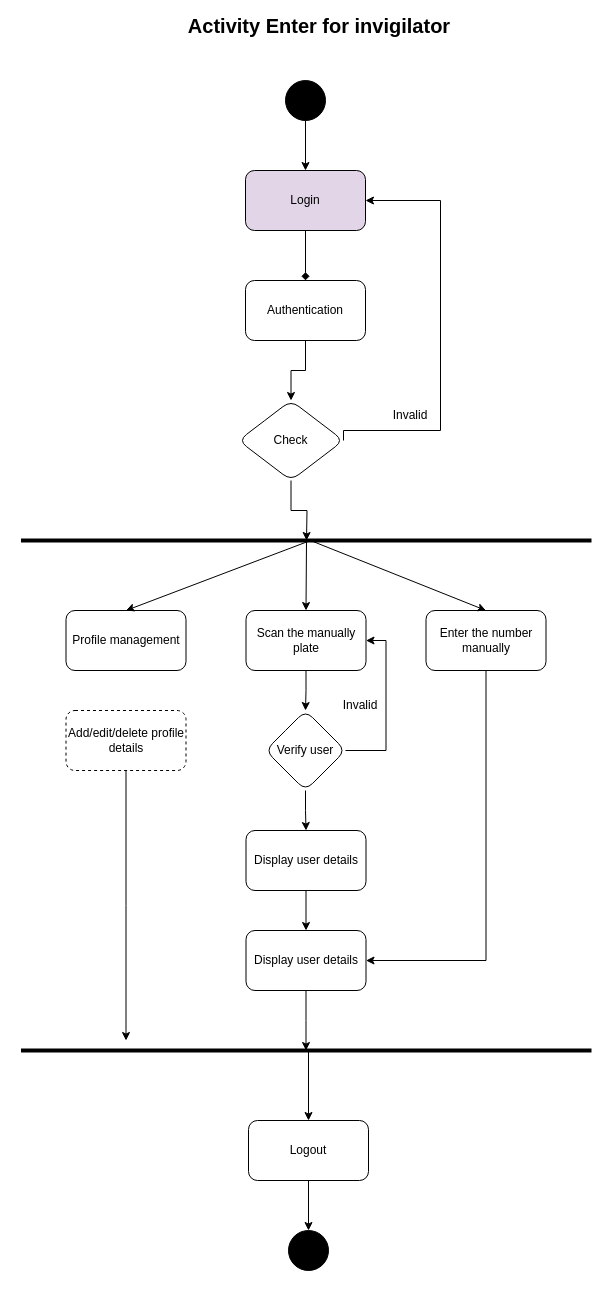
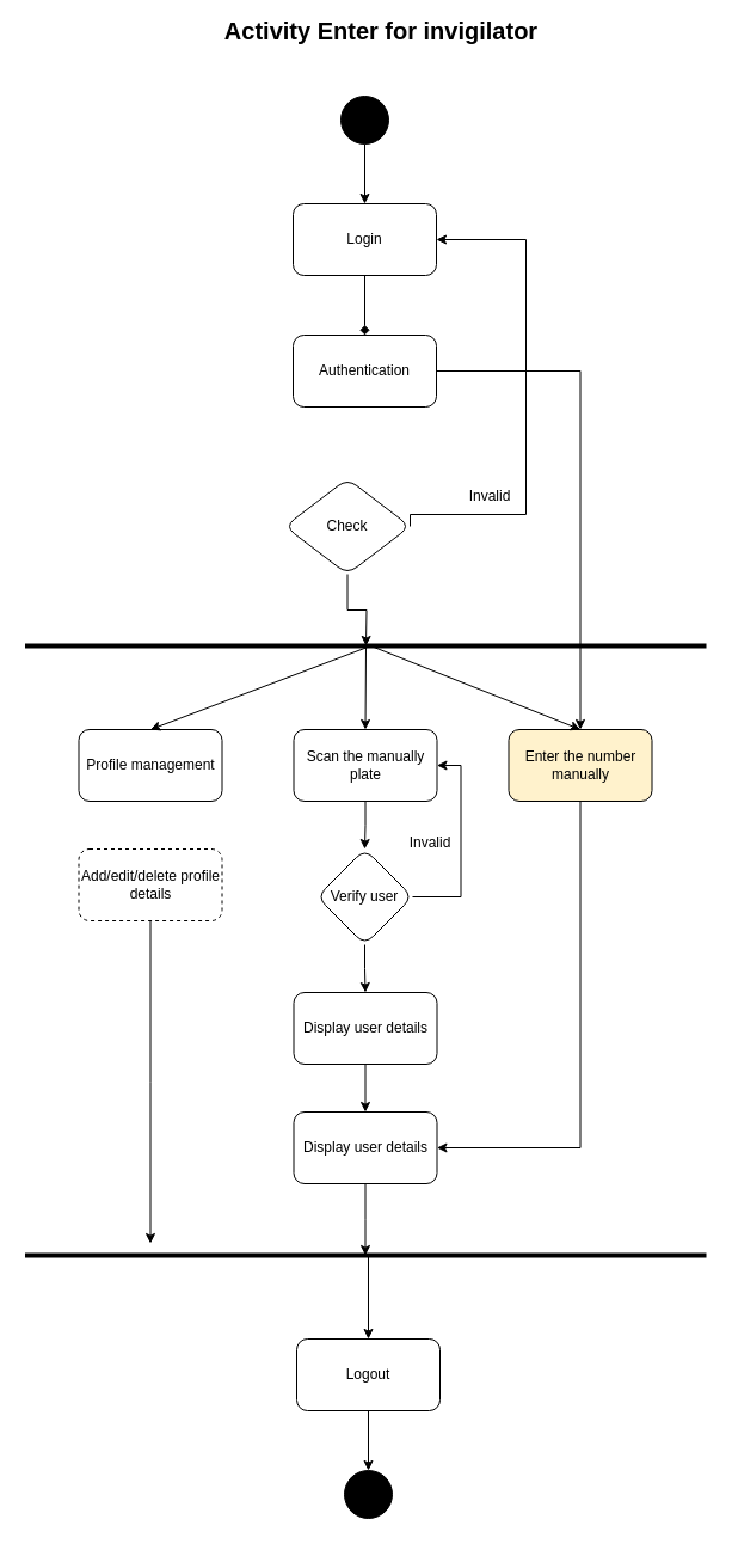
  <mxCell id="0" />
  <mxCell id="1" parent="0" />
  <mxCell id="2" value="" style="edgeStyle=orthogonalEdgeStyle;rounded=0;orthogonalLoop=1;jettySize=auto;html=1;endArrow=diamond;" edge="1" parent="1" source="3" target="7"><mxGeometry relative="1" as="geometry" /></mxCell>
- <mxCell id="3" value="Login" style="rounded=1;whiteSpace=wrap;html=1;fillColor=#e1d5e7;" vertex="1" parent="1"><mxGeometry x="245" y="170" width="120" height="60" as="geometry" /></mxCell>
+ <mxCell id="3" value="Login" style="rounded=1;whiteSpace=wrap;html=1;" vertex="1" parent="1"><mxGeometry x="245" y="170" width="120" height="60" as="geometry" /></mxCell>
  <mxCell id="4" style="edgeStyle=orthogonalEdgeStyle;rounded=0;orthogonalLoop=1;jettySize=auto;html=1;" edge="1" parent="1" source="5" target="3"><mxGeometry relative="1" as="geometry" /></mxCell>
  <mxCell id="5" value="" style="ellipse;whiteSpace=wrap;html=1;aspect=fixed;strokeColor=#000000;fillColor=#000000;" vertex="1" parent="1"><mxGeometry x="285" y="80" width="40" height="40" as="geometry" /></mxCell>
- <mxCell id="6" style="edgeStyle=orthogonalEdgeStyle;rounded=0;orthogonalLoop=1;jettySize=auto;html=1;entryX=0.5;entryY=0;entryDx=0;entryDy=0;" edge="1" parent="1" source="7" target="10"><mxGeometry relative="1" as="geometry" /></mxCell>
+ <mxCell id="6" style="edgeStyle=orthogonalEdgeStyle;rounded=0;orthogonalLoop=1;jettySize=auto;html=1;" edge="1" parent="1" source="7" target="24"><mxGeometry relative="1" as="geometry" /></mxCell>
  <mxCell id="7" value="Authentication" style="rounded=1;whiteSpace=wrap;html=1;" vertex="1" parent="1"><mxGeometry x="245" y="280" width="120" height="60" as="geometry" /></mxCell>
  <mxCell id="8" style="edgeStyle=orthogonalEdgeStyle;rounded=0;orthogonalLoop=1;jettySize=auto;html=1;exitX=1;exitY=0.5;exitDx=0;exitDy=0;" edge="1" parent="1" source="10" target="3"><mxGeometry relative="1" as="geometry"><mxPoint x="358" y="440" as="sourcePoint" /><mxPoint x="417.5" y="250" as="targetPoint" /><Array as="points"><mxPoint x="440" y="430" /><mxPoint x="440" y="200" /></Array></mxGeometry></mxCell>
  <mxCell id="9" style="edgeStyle=orthogonalEdgeStyle;rounded=0;orthogonalLoop=1;jettySize=auto;html=1;" edge="1" parent="1" source="10"><mxGeometry relative="1" as="geometry"><mxPoint x="306" y="540" as="targetPoint" /></mxGeometry></mxCell>
  <mxCell id="10" value="Check" style="rhombus;whiteSpace=wrap;html=1;rounded=1;" vertex="1" parent="1"><mxGeometry x="238" y="400" width="105" height="80" as="geometry" /></mxCell>
  <mxCell id="11" value="Invalid" style="text;html=1;strokeColor=none;fillColor=none;align=center;verticalAlign=middle;whiteSpace=wrap;rounded=0;" vertex="1" parent="1"><mxGeometry x="380" y="400" width="60" height="30" as="geometry" /></mxCell>
  <mxCell id="12" value="Activity Enter for invigilator" style="text;html=1;strokeColor=none;fillColor=none;align=center;verticalAlign=middle;whiteSpace=wrap;rounded=0;fontStyle=1;fontSize=20;" vertex="1" parent="1"><mxGeometry x="170" y="20" width="297.5" height="10" as="geometry" /></mxCell>
  <mxCell id="13" value="" style="edgeStyle=orthogonalEdgeStyle;rounded=0;orthogonalLoop=1;jettySize=auto;html=1;" edge="1" parent="1" source="14" target="17"><mxGeometry relative="1" as="geometry" /></mxCell>
  <mxCell id="14" value="Scan the manually plate" style="rounded=1;whiteSpace=wrap;html=1;" vertex="1" parent="1"><mxGeometry x="245.5" y="610" width="120" height="60" as="geometry" /></mxCell>
  <mxCell id="15" value="" style="edgeStyle=orthogonalEdgeStyle;rounded=0;orthogonalLoop=1;jettySize=auto;html=1;" edge="1" parent="1" source="17" target="19"><mxGeometry relative="1" as="geometry" /></mxCell>
  <mxCell id="16" style="edgeStyle=orthogonalEdgeStyle;rounded=0;orthogonalLoop=1;jettySize=auto;html=1;entryX=1;entryY=0.5;entryDx=0;entryDy=0;exitX=1;exitY=0.5;exitDx=0;exitDy=0;" edge="1" parent="1" source="17" target="14"><mxGeometry relative="1" as="geometry" /></mxCell>
  <mxCell id="17" value="Verify user" style="rhombus;whiteSpace=wrap;html=1;rounded=1;" vertex="1" parent="1"><mxGeometry x="265" y="710" width="80" height="80" as="geometry" /></mxCell>
  <mxCell id="18" value="" style="edgeStyle=orthogonalEdgeStyle;rounded=0;orthogonalLoop=1;jettySize=auto;html=1;" edge="1" parent="1" source="19" target="21"><mxGeometry relative="1" as="geometry" /></mxCell>
  <mxCell id="19" value="Display user details" style="whiteSpace=wrap;html=1;rounded=1;" vertex="1" parent="1"><mxGeometry x="245.5" y="830" width="120" height="60" as="geometry" /></mxCell>
  <mxCell id="20" style="edgeStyle=orthogonalEdgeStyle;rounded=0;orthogonalLoop=1;jettySize=auto;html=1;" edge="1" parent="1" source="21"><mxGeometry relative="1" as="geometry"><mxPoint x="305.5" y="1050" as="targetPoint" /></mxGeometry></mxCell>
  <mxCell id="21" value="Display user details" style="whiteSpace=wrap;html=1;rounded=1;" vertex="1" parent="1"><mxGeometry x="245.5" y="930" width="120" height="60" as="geometry" /></mxCell>
  <mxCell id="22" value="" style="endArrow=none;html=1;rounded=0;jumpSize=12;endSize=18;strokeWidth=4;" edge="1" parent="1"><mxGeometry width="50" height="50" relative="1" as="geometry"><mxPoint x="20.5" y="540" as="sourcePoint" /><mxPoint x="591" y="540" as="targetPoint" /></mxGeometry></mxCell>
  <mxCell id="23" style="edgeStyle=orthogonalEdgeStyle;rounded=0;orthogonalLoop=1;jettySize=auto;html=1;entryX=1;entryY=0.5;entryDx=0;entryDy=0;exitX=0.5;exitY=1;exitDx=0;exitDy=0;" edge="1" parent="1" source="24" target="21"><mxGeometry relative="1" as="geometry" /></mxCell>
- <mxCell id="24" value="Enter the number manually" style="rounded=1;whiteSpace=wrap;html=1;" vertex="1" parent="1"><mxGeometry x="425.5" y="610" width="120" height="60" as="geometry" /></mxCell>
+ <mxCell id="24" value="Enter the number manually" style="rounded=1;whiteSpace=wrap;html=1;fillColor=#fff2cc;" vertex="1" parent="1"><mxGeometry x="425.5" y="610" width="120" height="60" as="geometry" /></mxCell>
  <mxCell id="25" value="Profile management" style="rounded=1;whiteSpace=wrap;html=1;" vertex="1" parent="1"><mxGeometry x="65.5" y="610" width="120" height="60" as="geometry" /></mxCell>
  <mxCell id="26" style="edgeStyle=orthogonalEdgeStyle;rounded=0;orthogonalLoop=1;jettySize=auto;html=1;" edge="1" parent="1" source="27"><mxGeometry relative="1" as="geometry"><mxPoint x="125.5" y="1040" as="targetPoint" /></mxGeometry></mxCell>
  <mxCell id="27" value="Add/edit/delete profile details" style="rounded=1;whiteSpace=wrap;html=1;dashed=1;" vertex="1" parent="1"><mxGeometry x="65.5" y="710" width="120" height="60" as="geometry" /></mxCell>
  <mxCell id="28" value="" style="endArrow=none;html=1;rounded=0;jumpSize=12;endSize=18;strokeWidth=4;" edge="1" parent="1"><mxGeometry width="50" height="50" relative="1" as="geometry"><mxPoint x="20.5" y="1050" as="sourcePoint" /><mxPoint x="591" y="1050" as="targetPoint" /></mxGeometry></mxCell>
  <mxCell id="29" value="" style="edgeStyle=orthogonalEdgeStyle;rounded=0;orthogonalLoop=1;jettySize=auto;html=1;entryX=0.5;entryY=0;entryDx=0;entryDy=0;" edge="1" parent="1" source="30" target="31"><mxGeometry relative="1" as="geometry"><mxPoint x="308" y="1230" as="targetPoint" /></mxGeometry></mxCell>
  <mxCell id="30" value="Logout" style="rounded=1;whiteSpace=wrap;html=1;" vertex="1" parent="1"><mxGeometry x="248" y="1120" width="120" height="60" as="geometry" /></mxCell>
  <mxCell id="31" value="" style="ellipse;whiteSpace=wrap;html=1;aspect=fixed;strokeColor=#000000;fillColor=#000000;" vertex="1" parent="1"><mxGeometry x="288" y="1230" width="40" height="40" as="geometry" /></mxCell>
  <mxCell id="32" value="" style="endArrow=classic;html=1;rounded=0;entryX=0.5;entryY=0;entryDx=0;entryDy=0;" edge="1" parent="1" target="30"><mxGeometry width="50" height="50" relative="1" as="geometry"><mxPoint x="308" y="1050" as="sourcePoint" /><mxPoint x="148" y="900" as="targetPoint" /></mxGeometry></mxCell>
  <mxCell id="33" value="" style="endArrow=classic;html=1;rounded=0;entryX=0.5;entryY=0;entryDx=0;entryDy=0;" edge="1" parent="1" target="25"><mxGeometry width="50" height="50" relative="1" as="geometry"><mxPoint y="540" as="sourcePoint" x="310" /><mxPoint x="350" y="670" as="targetPoint" /></mxGeometry></mxCell>
  <mxCell id="34" value="" style="endArrow=classic;html=1;rounded=0;entryX=0.5;entryY=0;entryDx=0;entryDy=0;" edge="1" parent="1" target="24"><mxGeometry width="50" height="50" relative="1" as="geometry"><mxPoint y="540" as="sourcePoint" x="310" /><mxPoint x="136" y="620" as="targetPoint" /></mxGeometry></mxCell>
  <mxCell id="35" value="" style="endArrow=classic;html=1;rounded=0;entryX=0.5;entryY=0;entryDx=0;entryDy=0;" edge="1" parent="1" target="14"><mxGeometry width="50" height="50" relative="1" as="geometry"><mxPoint x="306" y="540" as="sourcePoint" /><mxPoint x="410" y="640" as="targetPoint" /></mxGeometry></mxCell>
  <mxCell id="36" value="Invalid" style="text;html=1;strokeColor=none;fillColor=none;align=center;verticalAlign=middle;whiteSpace=wrap;rounded=0;" vertex="1" parent="1"><mxGeometry x="330" y="690" width="60" height="30" as="geometry" /></mxCell>
